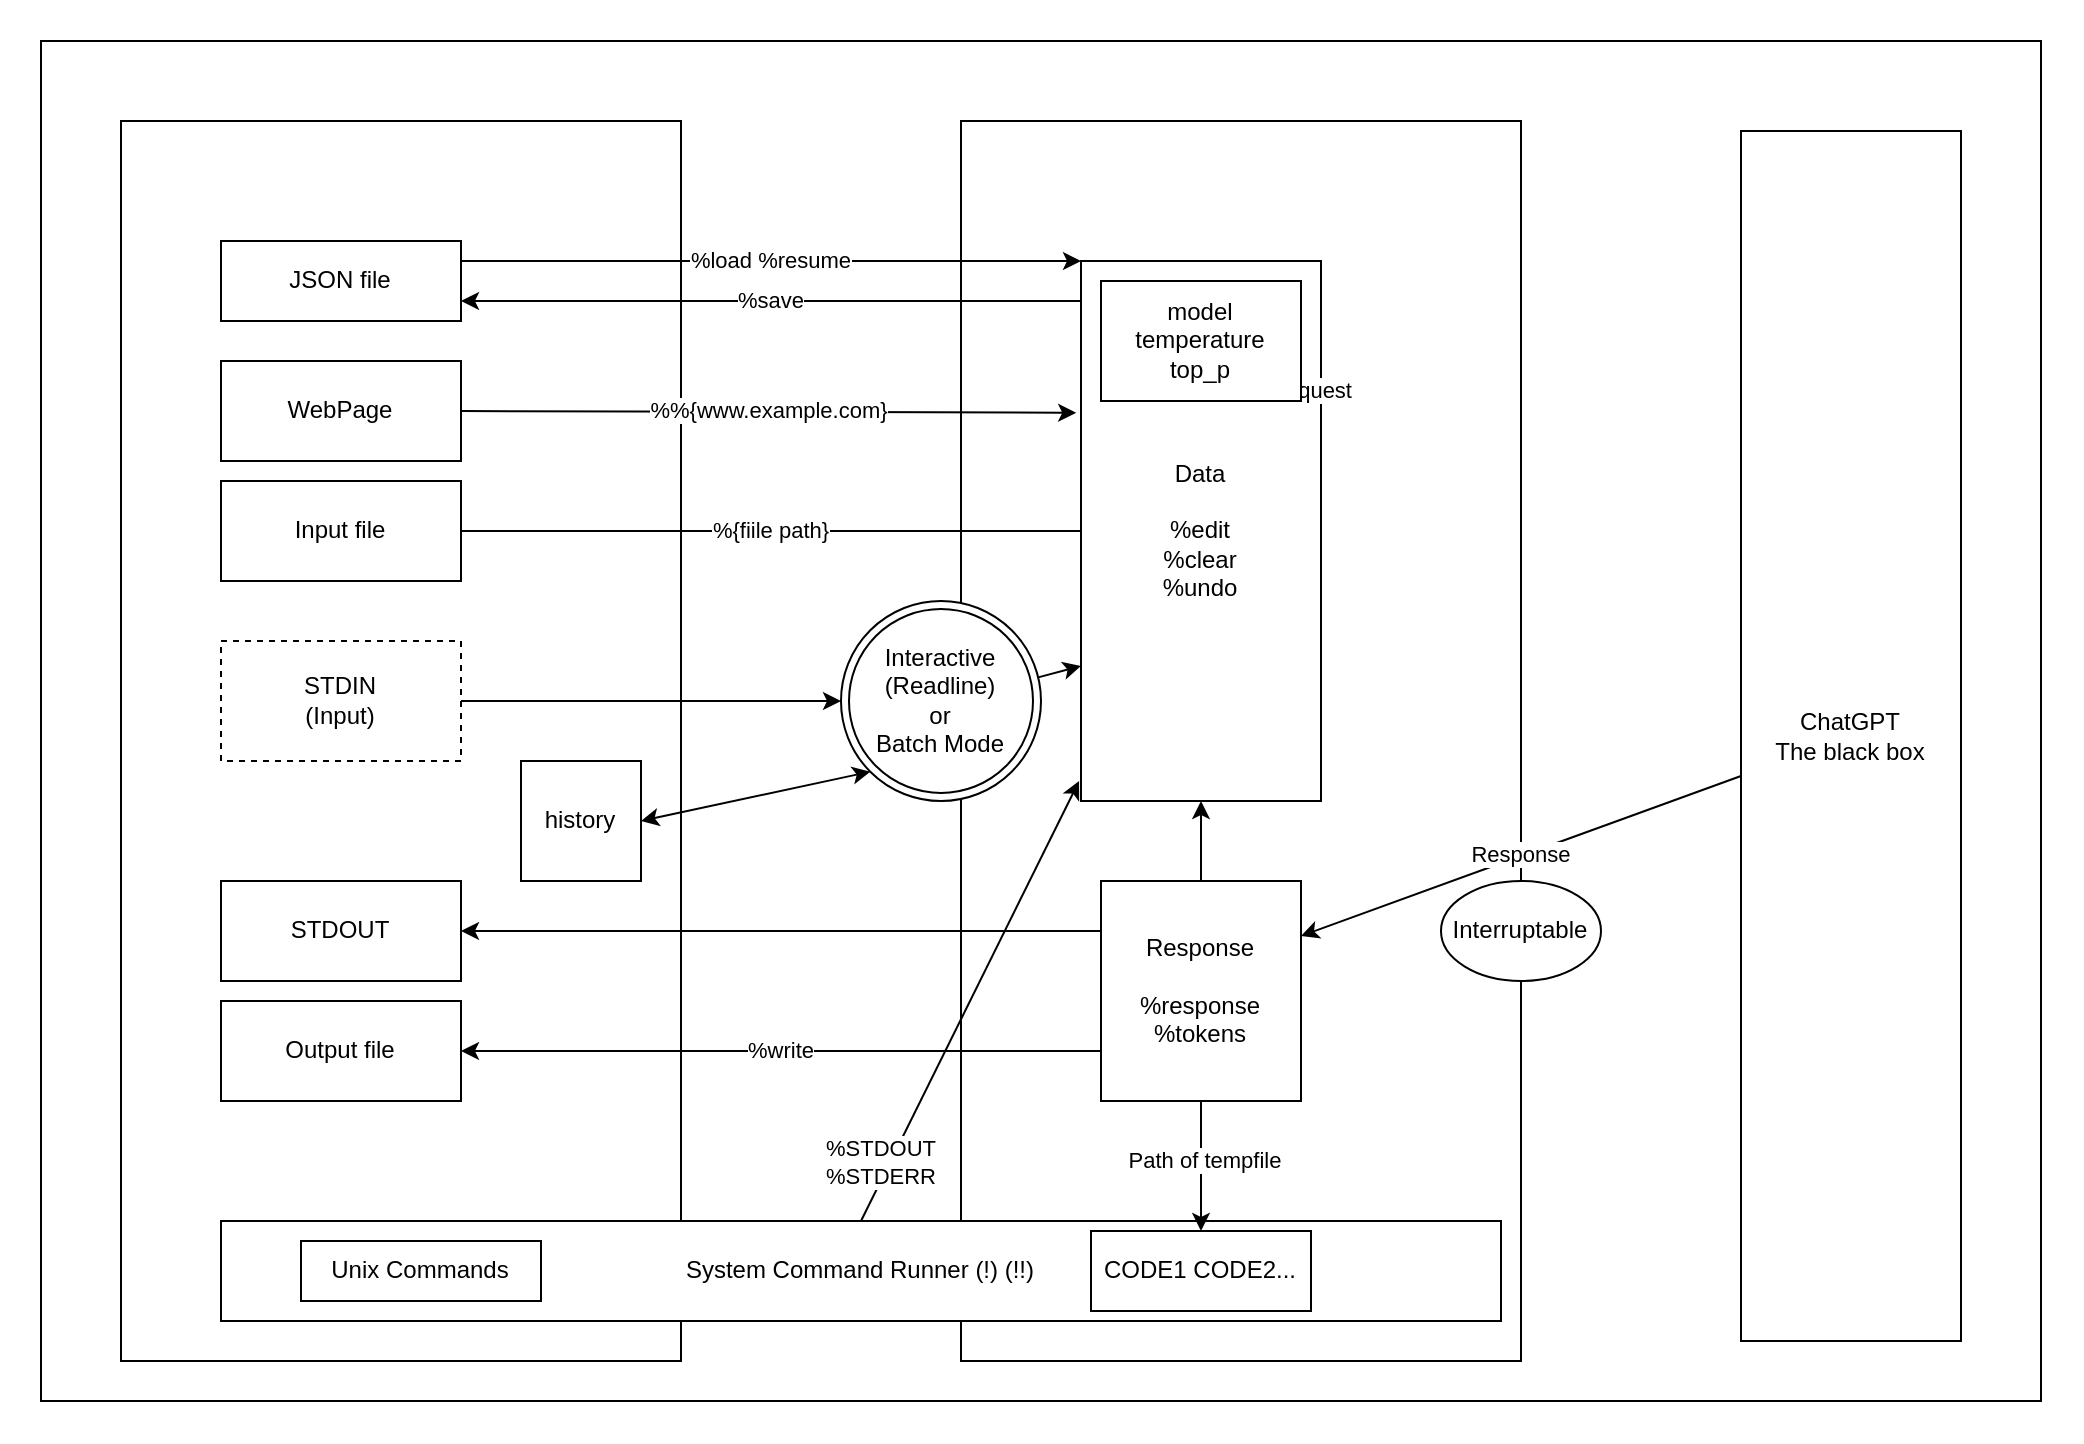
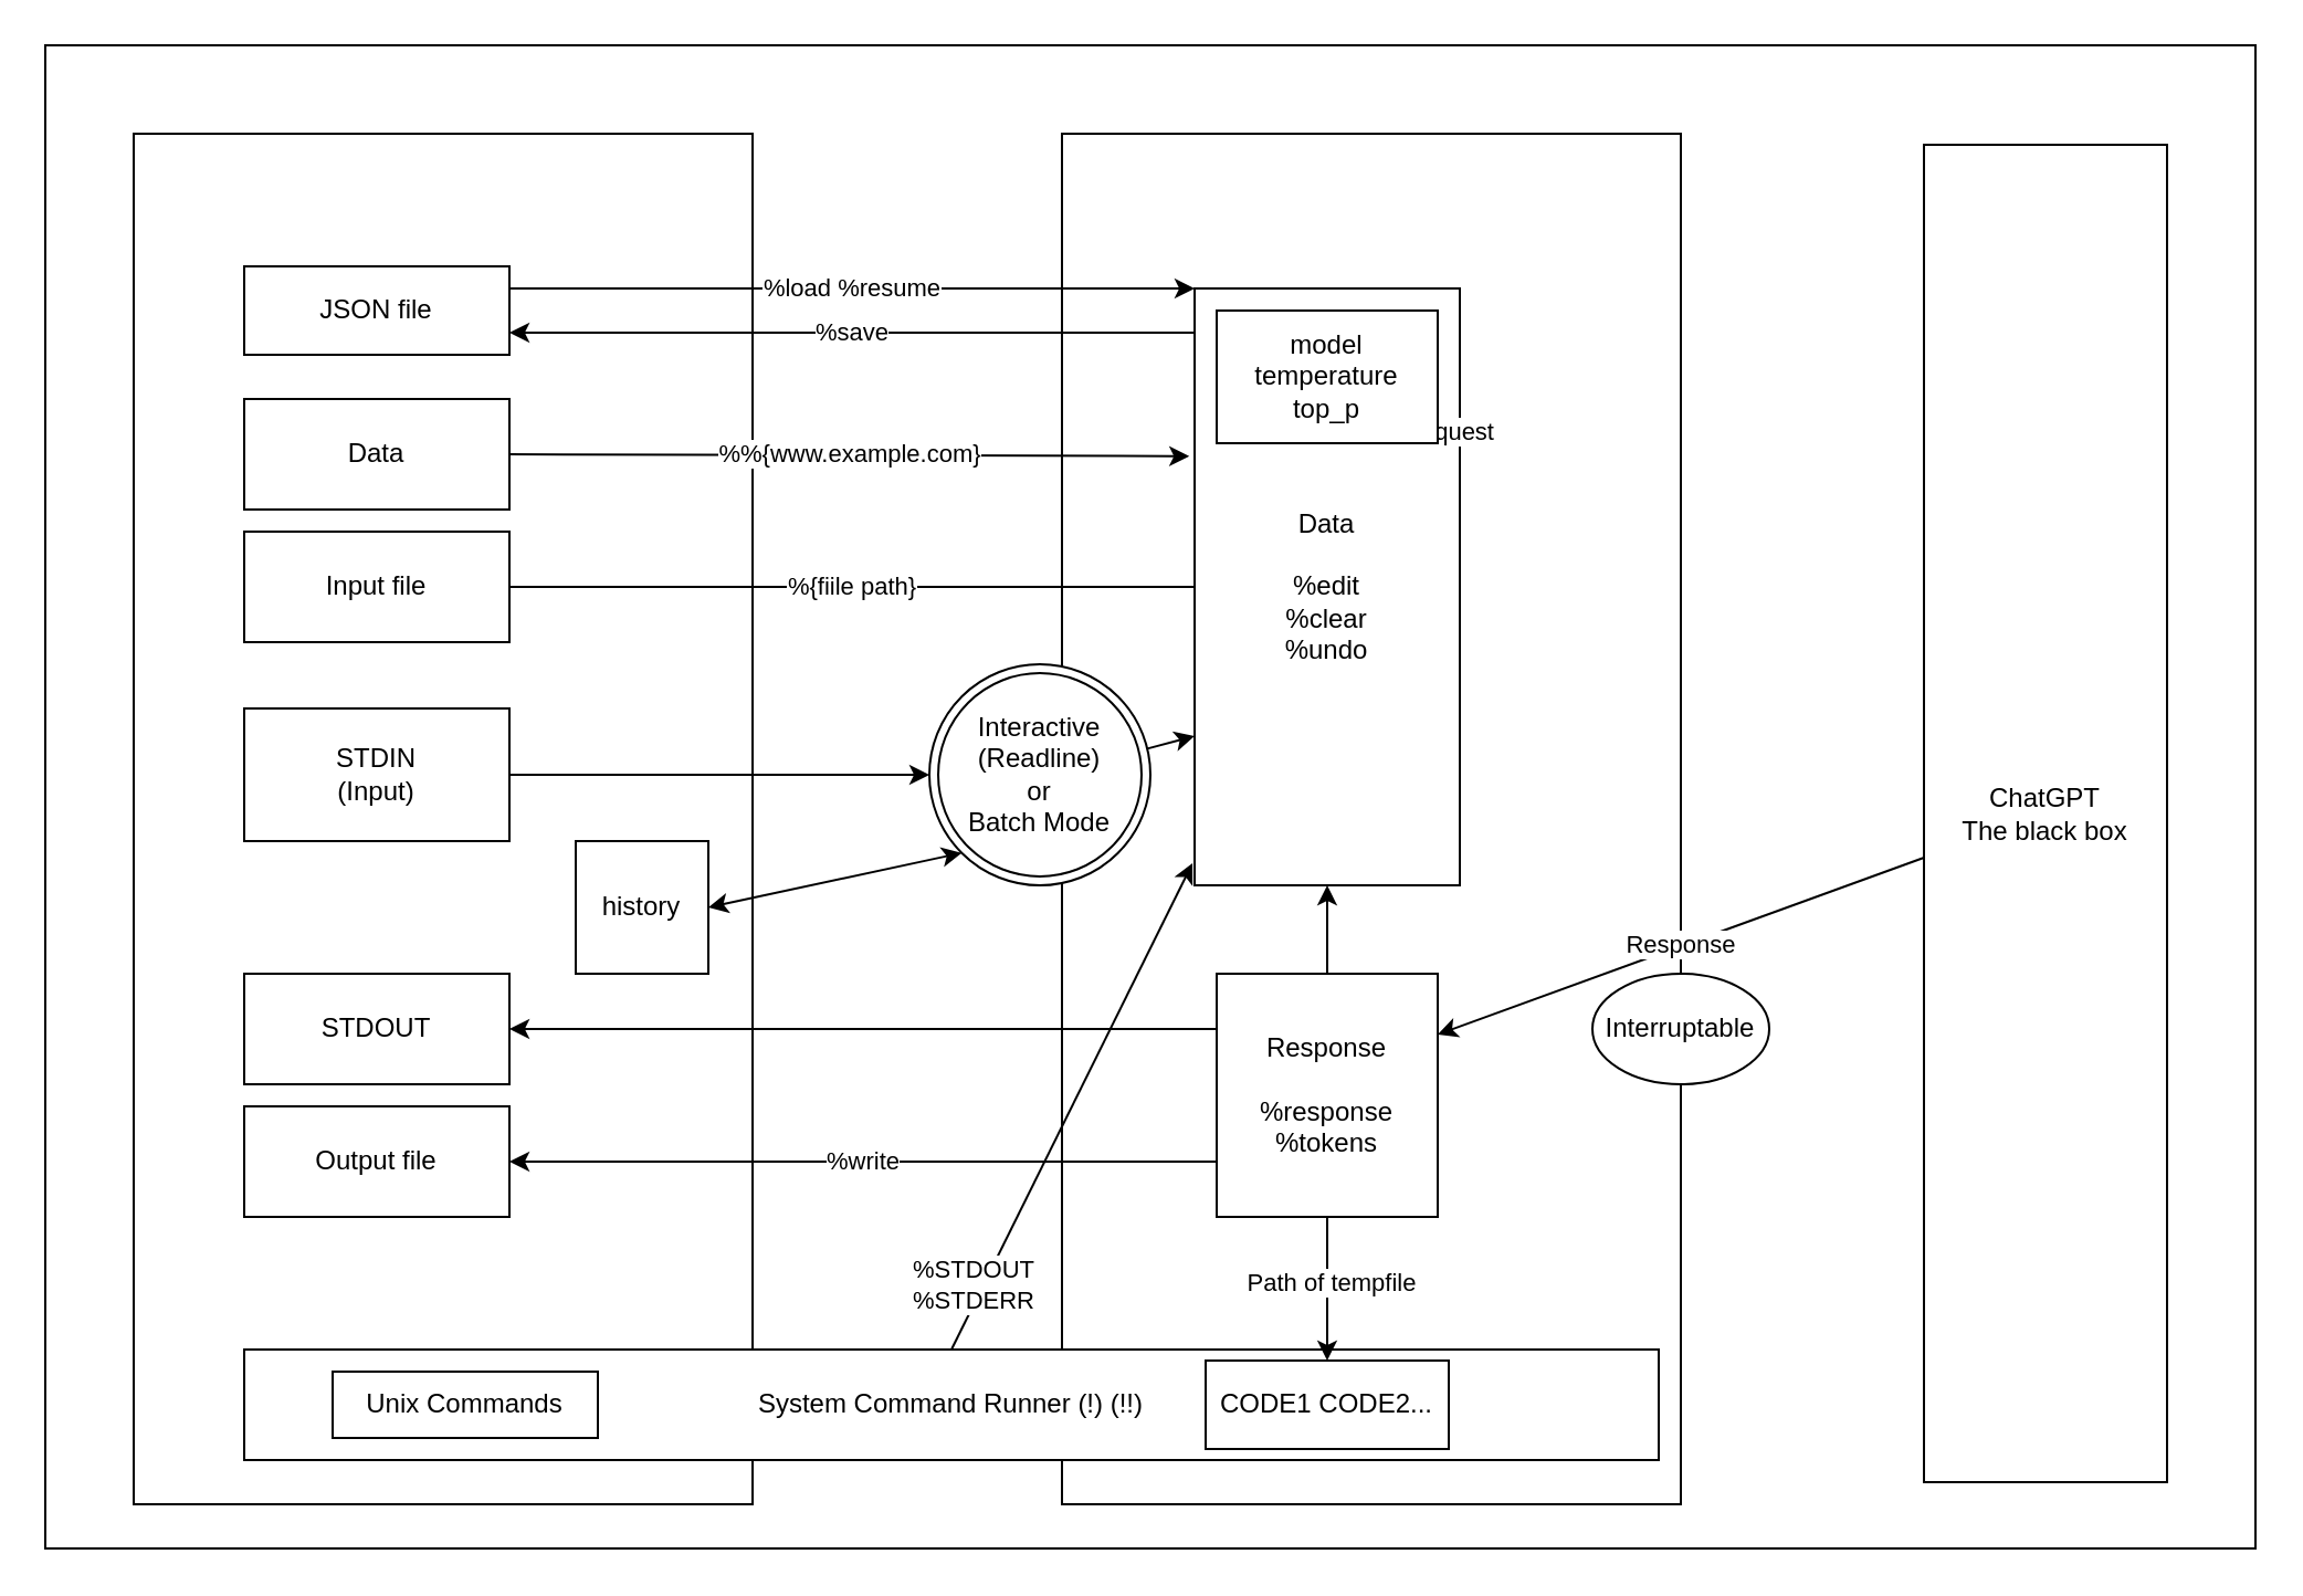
  <mxCell id="0" />
  <mxCell id="1" parent="0" />
  <mxCell id="2" value="" style="rounded=0;whiteSpace=wrap;html=1;" parent="1" vertex="1"><mxGeometry width="1000" height="680" as="geometry" x="20" y="20" /></mxCell>
  <mxCell id="3" value="" style="rounded=0;whiteSpace=wrap;html=1;" parent="1" vertex="1"><mxGeometry x="480" y="60" width="280" height="620" as="geometry" /></mxCell>
  <mxCell id="4" value="ChatGPT&lt;br&gt;The black box" style="rounded=0;whiteSpace=wrap;html=1;" parent="1" vertex="1"><mxGeometry x="870" y="65" width="110" height="605" as="geometry" /></mxCell>
  <mxCell id="5" value="" style="rounded=0;whiteSpace=wrap;html=1;" parent="1" vertex="1"><mxGeometry x="60" y="60" width="280" height="620" as="geometry" /></mxCell>
  <mxCell id="6" value="System Command Runner (!) (!!)" style="rounded=0;whiteSpace=wrap;html=1;" parent="1" vertex="1"><mxGeometry x="110" y="610" width="640" height="50" as="geometry" /></mxCell>
  <mxCell id="7" value="Data&lt;br&gt;&lt;br&gt;%edit&lt;br&gt;%clear&lt;br&gt;%undo" style="rounded=0;whiteSpace=wrap;html=1;" parent="1" vertex="1"><mxGeometry x="540" y="130" width="120" height="270" as="geometry" /></mxCell>
  <mxCell id="8" value="Request" style="endArrow=classic;html=1;exitX=1;exitY=0.25;exitDx=0;exitDy=0;" parent="1" source="7" target="32" edge="1"><mxGeometry width="50" height="50" relative="1" as="geometry"><mxPoint x="690" y="256" as="sourcePoint" /><mxPoint x="820" y="256" as="targetPoint" /></mxGeometry></mxCell>
  <mxCell id="9" value="Input file" style="rounded=0;whiteSpace=wrap;html=1;" parent="1" vertex="1"><mxGeometry x="110" y="240" width="120" height="50" as="geometry" /></mxCell>
- <mxCell id="10" value="WebPage" style="rounded=0;whiteSpace=wrap;html=1;" parent="1" vertex="1"><mxGeometry x="110" y="180" width="120" height="50" as="geometry" /></mxCell>
+ <mxCell id="10" value="Data" style="rounded=0;whiteSpace=wrap;html=1;" parent="1" vertex="1"><mxGeometry x="110" y="180" width="120" height="50" as="geometry" /></mxCell>
  <mxCell id="11" value="%{fiile path}" style="endArrow=none;html=1;exitX=1;exitY=0.5;exitDx=0;exitDy=0;entryX=0;entryY=0.5;entryDx=0;entryDy=0;" parent="1" source="9" target="7" edge="1"><mxGeometry width="50" height="50" relative="1" as="geometry"><mxPoint x="540" y="410" as="sourcePoint" /><mxPoint x="450" y="305" as="targetPoint" /></mxGeometry></mxCell>
  <mxCell id="12" value="%%{www.example.com}" style="endArrow=classic;html=1;exitX=1;exitY=0.5;exitDx=0;exitDy=0;entryX=-0.02;entryY=0.281;entryDx=0;entryDy=0;entryPerimeter=0;" parent="1" source="10" target="7" edge="1"><mxGeometry width="50" height="50" relative="1" as="geometry"><mxPoint x="231" y="240" as="sourcePoint" /><mxPoint x="451" y="345" as="targetPoint" /></mxGeometry></mxCell>
  <mxCell id="13" style="edgeStyle=none;html=1;entryX=1;entryY=0.5;entryDx=0;entryDy=0;" parent="1" target="27" edge="1"><mxGeometry relative="1" as="geometry"><mxPoint x="550" y="465" as="sourcePoint" /></mxGeometry></mxCell>
  <mxCell id="14" style="edgeStyle=none;html=1;exitX=0.5;exitY=1;exitDx=0;exitDy=0;entryX=0.5;entryY=0;entryDx=0;entryDy=0;" parent="1" source="16" target="28" edge="1"><mxGeometry relative="1" as="geometry" /></mxCell>
  <mxCell id="15" value="Path of tempfile" style="edgeLabel;html=1;align=center;verticalAlign=middle;resizable=0;points=[];" parent="14" vertex="1" connectable="0"><mxGeometry x="-0.118" y="1" relative="1" as="geometry"><mxPoint as="offset" /></mxGeometry></mxCell>
  <mxCell id="16" value="Response&lt;br&gt;&lt;br&gt;%response&lt;br&gt;%tokens" style="rounded=0;whiteSpace=wrap;html=1;" parent="1" vertex="1"><mxGeometry x="550" y="440" width="100" height="110" as="geometry" /></mxCell>
  <mxCell id="17" value="" style="endArrow=classic;html=1;exitX=0.5;exitY=0;exitDx=0;exitDy=0;entryX=0.5;entryY=1;entryDx=0;entryDy=0;" parent="1" source="16" target="7" edge="1"><mxGeometry width="50" height="50" relative="1" as="geometry"><mxPoint x="540" y="410" as="sourcePoint" /><mxPoint x="590" y="360" as="targetPoint" /></mxGeometry></mxCell>
  <mxCell id="18" value="Response" style="endArrow=classic;html=1;entryX=1;entryY=0.25;entryDx=0;entryDy=0;" parent="1" source="4" target="16" edge="1"><mxGeometry width="50" height="50" relative="1" as="geometry"><mxPoint x="540" y="410" as="sourcePoint" /><mxPoint x="590" y="360" as="targetPoint" /></mxGeometry></mxCell>
  <mxCell id="19" value="%write" style="endArrow=classic;html=1;entryX=1;entryY=0.5;entryDx=0;entryDy=0;" parent="1" target="29" edge="1"><mxGeometry width="50" height="50" relative="1" as="geometry"><mxPoint x="550" y="525" as="sourcePoint" /><mxPoint x="590" y="360" as="targetPoint" /></mxGeometry></mxCell>
  <mxCell id="20" value="JSON file" style="rounded=0;whiteSpace=wrap;html=1;" parent="1" vertex="1"><mxGeometry x="110" y="120" width="120" height="40" as="geometry" /></mxCell>
  <mxCell id="21" value="%load %resume" style="endArrow=classic;html=1;exitX=1;exitY=0.25;exitDx=0;exitDy=0;" parent="1" source="20" edge="1"><mxGeometry width="50" height="50" relative="1" as="geometry"><mxPoint x="540" y="410" as="sourcePoint" /><mxPoint x="540" y="130" as="targetPoint" /></mxGeometry></mxCell>
  <mxCell id="22" value="%save" style="endArrow=classic;html=1;entryX=1;entryY=0.75;entryDx=0;entryDy=0;" parent="1" target="20" edge="1"><mxGeometry width="50" height="50" relative="1" as="geometry"><mxPoint x="540" y="150" as="sourcePoint" /><mxPoint x="610" y="360" as="targetPoint" /></mxGeometry></mxCell>
  <mxCell id="23" value="Interactive (Readline)&lt;br&gt;or&lt;br&gt;Batch Mode" style="ellipse;shape=doubleEllipse;whiteSpace=wrap;html=1;aspect=fixed;" parent="1" vertex="1"><mxGeometry x="420" y="300" width="100" height="100" as="geometry" /></mxCell>
  <mxCell id="24" style="edgeStyle=none;html=1;exitX=1;exitY=0.5;exitDx=0;exitDy=0;entryX=0;entryY=0.5;entryDx=0;entryDy=0;" parent="1" source="25" target="23" edge="1"><mxGeometry relative="1" as="geometry" /></mxCell>
- <mxCell id="25" value="STDIN&lt;br&gt;(Input)" style="rounded=0;whiteSpace=wrap;html=1;dashed=1;" parent="1" vertex="1"><mxGeometry x="110" y="320" width="120" height="60" as="geometry" /></mxCell>
+ <mxCell id="25" value="STDIN&lt;br&gt;(Input)" style="rounded=0;whiteSpace=wrap;html=1;" parent="1" vertex="1"><mxGeometry x="110" y="320" width="120" height="60" as="geometry" /></mxCell>
  <mxCell id="26" value="" style="endArrow=classic;html=1;entryX=0;entryY=0.75;entryDx=0;entryDy=0;" parent="1" source="23" target="7" edge="1"><mxGeometry width="50" height="50" relative="1" as="geometry"><mxPoint x="560" y="390" as="sourcePoint" /><mxPoint x="610" y="340" as="targetPoint" /></mxGeometry></mxCell>
  <mxCell id="27" value="STDOUT" style="rounded=0;whiteSpace=wrap;html=1;" parent="1" vertex="1"><mxGeometry x="110" y="440" width="120" height="50" as="geometry" /></mxCell>
  <mxCell id="28" value="CODE1 CODE2..." style="rounded=0;whiteSpace=wrap;html=1;" parent="1" vertex="1"><mxGeometry x="545" y="615" width="110" height="40" as="geometry" /></mxCell>
  <mxCell id="29" value="Output file" style="rounded=0;whiteSpace=wrap;html=1;" parent="1" vertex="1"><mxGeometry x="110" y="500" width="120" height="50" as="geometry" /></mxCell>
  <mxCell id="30" value="" style="endArrow=classic;html=1;exitX=0.5;exitY=0;exitDx=0;exitDy=0;entryX=-0.008;entryY=0.963;entryDx=0;entryDy=0;entryPerimeter=0;" parent="1" source="6" target="7" edge="1"><mxGeometry width="50" height="50" relative="1" as="geometry"><mxPoint x="430" y="600" as="sourcePoint" /><mxPoint x="610" y="340" as="targetPoint" /></mxGeometry></mxCell>
  <mxCell id="31" value="%STDOUT&lt;br&gt;%STDERR" style="edgeLabel;html=1;align=center;verticalAlign=middle;resizable=0;points=[];" parent="30" vertex="1" connectable="0"><mxGeometry x="-0.158" y="-1" relative="1" as="geometry"><mxPoint x="-37" y="62" as="offset" /></mxGeometry></mxCell>
  <mxCell id="32" value="model&lt;br&gt;temperature&lt;br&gt;top_p" style="rounded=0;whiteSpace=wrap;html=1;" parent="1" vertex="1"><mxGeometry x="550" y="140" width="100" height="60" as="geometry" /></mxCell>
  <mxCell id="33" value="history" style="rounded=0;whiteSpace=wrap;html=1;" parent="1" vertex="1"><mxGeometry x="260" y="380" width="60" height="60" as="geometry" /></mxCell>
  <mxCell id="34" value="" style="endArrow=classic;startArrow=classic;html=1;exitX=1;exitY=0.5;exitDx=0;exitDy=0;entryX=0;entryY=1;entryDx=0;entryDy=0;" parent="1" source="33" target="23" edge="1"><mxGeometry width="50" height="50" relative="1" as="geometry"><mxPoint x="560" y="410" as="sourcePoint" /><mxPoint x="610" y="360" as="targetPoint" /></mxGeometry></mxCell>
  <mxCell id="35" value="Interruptable" style="ellipse;whiteSpace=wrap;html=1;" parent="1" vertex="1"><mxGeometry x="720" y="440" width="80" height="50" as="geometry" /></mxCell>
  <mxCell id="36" value="Unix Commands" style="rounded=0;whiteSpace=wrap;html=1;" parent="1" vertex="1"><mxGeometry x="150" y="620" width="120" height="30" as="geometry" /></mxCell>
